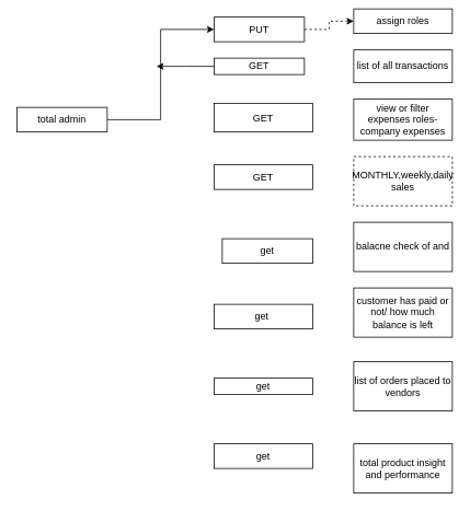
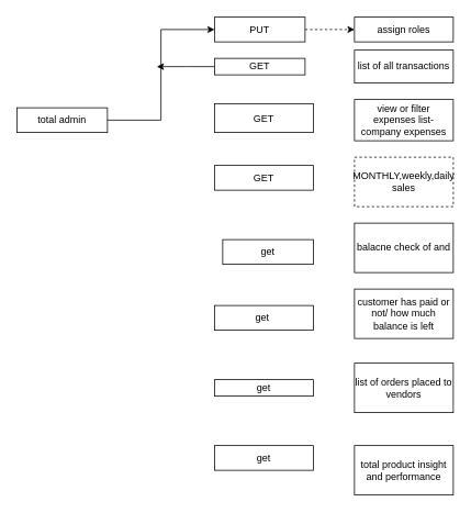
  <mxCell id="0" />
  <mxCell id="1" parent="0" />
  <mxCell id="2" style="edgeStyle=orthogonalEdgeStyle;rounded=0;orthogonalLoop=1;jettySize=auto;html=1;entryX=0;entryY=0.5;entryDx=0;entryDy=0;" edge="1" parent="1" source="3" target="5"><mxGeometry relative="1" as="geometry" /></mxCell>
  <mxCell id="3" value="total admin" style="rounded=0;whiteSpace=wrap;html=1;" vertex="1" parent="1"><mxGeometry x="20" y="130" width="110" height="30" as="geometry" /></mxCell>
  <mxCell id="4" style="edgeStyle=orthogonalEdgeStyle;rounded=0;orthogonalLoop=1;jettySize=auto;html=1;dashed=1;" edge="1" parent="1" source="5" target="6"><mxGeometry relative="1" as="geometry"><mxPoint x="490" y="35" as="targetPoint" /></mxGeometry></mxCell>
  <mxCell id="5" value="PUT" style="rounded=0;whiteSpace=wrap;html=1;" vertex="1" parent="1"><mxGeometry x="260" y="20" width="110" height="30" as="geometry" /></mxCell>
- <mxCell id="6" value="assign roles" style="rounded=0;whiteSpace=wrap;html=1;" vertex="1" parent="1"><mxGeometry x="430" y="10" width="120" height="30" as="geometry" /></mxCell>
+ <mxCell id="6" value="assign roles" style="rounded=0;whiteSpace=wrap;html=1;" vertex="1" parent="1"><mxGeometry x="430" y="20" width="120" height="30" as="geometry" /></mxCell>
  <mxCell id="7" style="edgeStyle=orthogonalEdgeStyle;rounded=0;orthogonalLoop=1;jettySize=auto;html=1;exitX=0.5;exitY=1;exitDx=0;exitDy=0;" edge="1" parent="1" source="6" target="6"><mxGeometry relative="1" as="geometry" /></mxCell>
  <mxCell id="8" style="edgeStyle=orthogonalEdgeStyle;rounded=0;orthogonalLoop=1;jettySize=auto;html=1;" edge="1" parent="1" source="9"><mxGeometry relative="1" as="geometry"><mxPoint x="190" y="80" as="targetPoint" /></mxGeometry></mxCell>
  <mxCell id="9" value="GET" style="rounded=0;whiteSpace=wrap;html=1;" vertex="1" parent="1"><mxGeometry x="260" y="70" width="110" height="20" as="geometry" /></mxCell>
  <mxCell id="10" value="list of all transactions" style="rounded=0;whiteSpace=wrap;html=1;" vertex="1" parent="1"><mxGeometry x="430" y="60" width="120" height="40" as="geometry" /></mxCell>
  <mxCell id="11" value="GET" style="rounded=0;whiteSpace=wrap;html=1;" vertex="1" parent="1"><mxGeometry x="260" y="125" width="120" height="35" as="geometry" /></mxCell>
- <mxCell id="12" value="view or filter expenses roles-company expenses" style="whiteSpace=wrap;html=1;" vertex="1" parent="1"><mxGeometry x="430" y="120" width="120" height="50" as="geometry" /></mxCell>
+ <mxCell id="12" value="view or filter expenses list-company expenses" style="whiteSpace=wrap;html=1;" vertex="1" parent="1"><mxGeometry x="430" y="120" width="120" height="50" as="geometry" /></mxCell>
  <mxCell id="13" value="GET" style="rounded=0;whiteSpace=wrap;html=1;" vertex="1" parent="1"><mxGeometry x="260" y="200" width="120" height="30" as="geometry" /></mxCell>
  <mxCell id="14" value="MONTHLY,weekly,daily sales" style="whiteSpace=wrap;html=1;dashed=1;" vertex="1" parent="1"><mxGeometry x="430" y="190" width="120" height="60" as="geometry" /></mxCell>
  <mxCell id="15" value="get" style="whiteSpace=wrap;html=1;" vertex="1" parent="1"><mxGeometry x="270" y="290" width="110" height="30" as="geometry" /></mxCell>
  <mxCell id="16" value="balacne check of and" style="whiteSpace=wrap;html=1;" vertex="1" parent="1"><mxGeometry x="430" y="270" width="120" height="60" as="geometry" /></mxCell>
  <mxCell id="17" value="get&amp;nbsp;" style="whiteSpace=wrap;html=1;" vertex="1" parent="1"><mxGeometry x="260" y="370" width="120" height="30" as="geometry" /></mxCell>
  <mxCell id="18" value="customer has paid or not/ how much balance is left" style="whiteSpace=wrap;html=1;" vertex="1" parent="1"><mxGeometry x="430" y="350" width="120" height="60" as="geometry" /></mxCell>
  <mxCell id="19" value="get" style="whiteSpace=wrap;html=1;" vertex="1" parent="1"><mxGeometry x="260" y="460" width="120" height="20" as="geometry" /></mxCell>
  <mxCell id="20" value="list of orders placed to vendors" style="whiteSpace=wrap;html=1;" vertex="1" parent="1"><mxGeometry x="430" y="440" width="120" height="60" as="geometry" /></mxCell>
  <mxCell id="21" value="get" style="whiteSpace=wrap;html=1;" vertex="1" parent="1"><mxGeometry x="260" y="540" width="120" height="30" as="geometry" /></mxCell>
  <mxCell id="22" value="total product insight and performance" style="whiteSpace=wrap;html=1;" vertex="1" parent="1"><mxGeometry x="430" y="540" width="120" height="60" as="geometry" /></mxCell>
